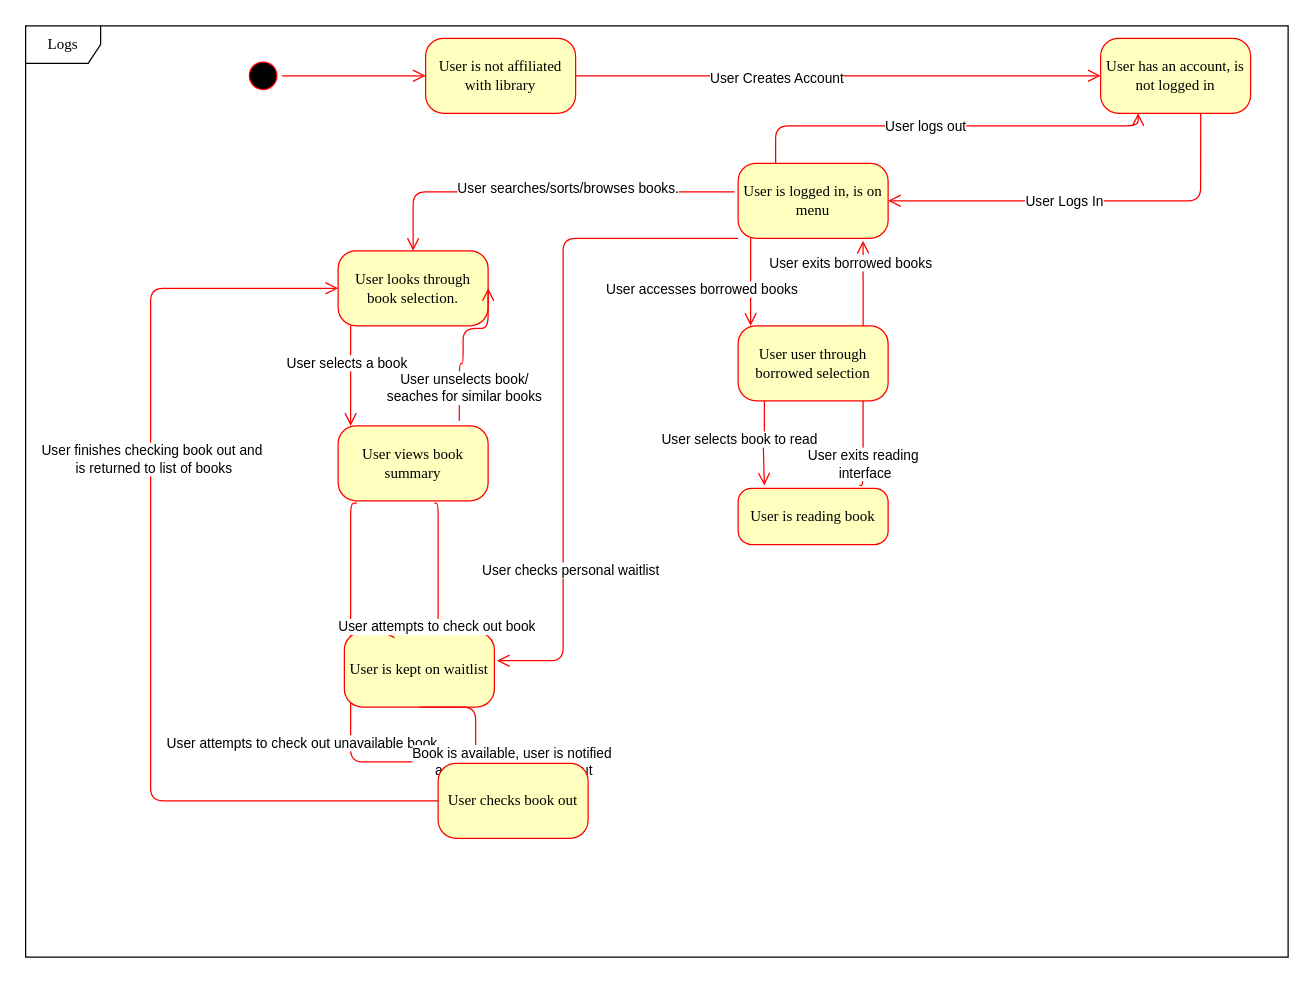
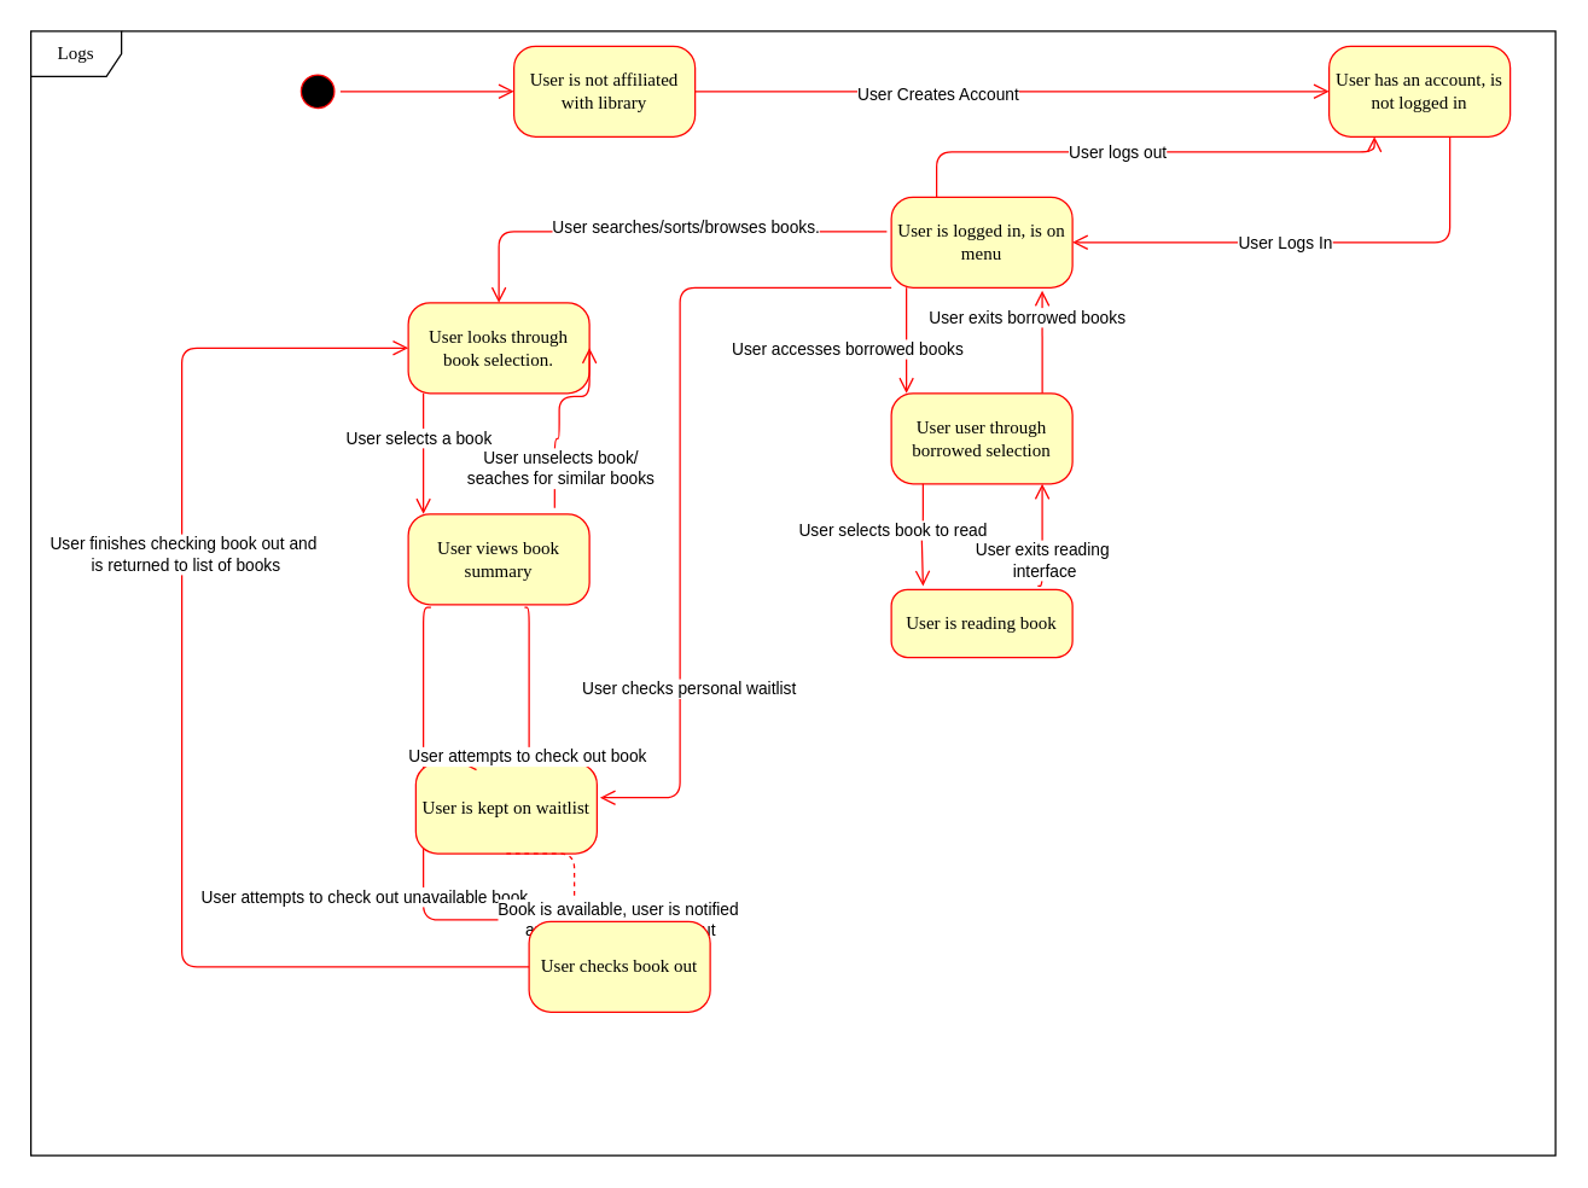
  <mxCell id="0" />
  <mxCell id="1" parent="0" />
  <mxCell id="2" value="" style="ellipse;html=1;shape=startState;fillColor=#000000;strokeColor=#ff0000;rounded=1;shadow=0;comic=0;labelBackgroundColor=none;fontFamily=Verdana;fontSize=12;fontColor=#000000;align=center;direction=south;" parent="1" vertex="1"><mxGeometry x="195" y="45" width="30" height="30" as="geometry" /></mxCell>
  <mxCell id="3" value="User views book summary" style="rounded=1;whiteSpace=wrap;html=1;arcSize=24;fillColor=#ffffc0;strokeColor=#ff0000;shadow=0;comic=0;labelBackgroundColor=none;fontFamily=Verdana;fontSize=12;fontColor=#000000;align=center;" parent="1" vertex="1"><mxGeometry x="270" y="340" width="120" height="60" as="geometry" /></mxCell>
  <mxCell id="4" value="User is not affiliated with library" style="rounded=1;whiteSpace=wrap;html=1;arcSize=24;fillColor=#ffffc0;strokeColor=#ff0000;shadow=0;comic=0;labelBackgroundColor=none;fontFamily=Verdana;fontSize=12;fontColor=#000000;align=center;" parent="1" vertex="1"><mxGeometry x="340" y="30" width="120" height="60" as="geometry" /></mxCell>
  <mxCell id="5" value="User has an account, is not logged in" style="rounded=1;whiteSpace=wrap;html=1;arcSize=24;fillColor=#ffffc0;strokeColor=#ff0000;shadow=0;comic=0;labelBackgroundColor=none;fontFamily=Verdana;fontSize=12;fontColor=#000000;align=center;" parent="1" vertex="1"><mxGeometry x="880" y="30" width="120" height="60" as="geometry" /></mxCell>
  <mxCell id="6" value="User is logged in, is on menu" style="rounded=1;whiteSpace=wrap;html=1;arcSize=24;fillColor=#ffffc0;strokeColor=#ff0000;shadow=0;comic=0;labelBackgroundColor=none;fontFamily=Verdana;fontSize=12;fontColor=#000000;align=center;" parent="1" vertex="1"><mxGeometry x="590" y="130" width="120" height="60" as="geometry" /></mxCell>
  <mxCell id="7" value="User looks through book selection." style="rounded=1;whiteSpace=wrap;html=1;arcSize=24;fillColor=#ffffc0;strokeColor=#ff0000;shadow=0;comic=0;labelBackgroundColor=none;fontFamily=Verdana;fontSize=12;fontColor=#000000;align=center;" parent="1" vertex="1"><mxGeometry x="270" y="200" width="120" height="60" as="geometry" /></mxCell>
  <mxCell id="8" value="Logs&lt;br&gt;" style="shape=umlFrame;whiteSpace=wrap;html=1;rounded=1;shadow=0;comic=0;labelBackgroundColor=none;strokeWidth=1;fontFamily=Verdana;fontSize=12;align=center;" parent="1" vertex="1"><mxGeometry x="20" y="20" width="1010" height="745" as="geometry" /></mxCell>
  <mxCell id="9" style="edgeStyle=orthogonalEdgeStyle;html=1;labelBackgroundColor=none;endArrow=open;endSize=8;strokeColor=#ff0000;fontFamily=Verdana;fontSize=12;align=left;" parent="1" source="2" target="4" edge="1"><mxGeometry relative="1" as="geometry" /></mxCell>
  <mxCell id="10" style="edgeStyle=orthogonalEdgeStyle;html=1;exitX=1;exitY=0.5;entryX=0;entryY=0.5;labelBackgroundColor=none;endArrow=open;endSize=8;strokeColor=#ff0000;fontFamily=Verdana;fontSize=12;align=left;entryDx=0;entryDy=0;exitDx=0;exitDy=0;" parent="1" source="4" target="5" edge="1"><mxGeometry relative="1" as="geometry"><mxPoint x="380" y="320" as="sourcePoint" /><mxPoint x="380" y="190" as="targetPoint" /></mxGeometry></mxCell>
  <mxCell id="11" value="User Creates Account" style="edgeLabel;html=1;align=center;verticalAlign=middle;resizable=0;points=[];" parent="10" vertex="1" connectable="0"><mxGeometry x="-0.24" y="-1" relative="1" as="geometry"><mxPoint as="offset" /></mxGeometry></mxCell>
  <mxCell id="12" style="edgeStyle=orthogonalEdgeStyle;html=1;exitX=0.25;exitY=0;entryX=0.25;entryY=1;labelBackgroundColor=none;endArrow=open;endSize=8;strokeColor=#ff0000;fontFamily=Verdana;fontSize=12;align=left;exitDx=0;exitDy=0;entryDx=0;entryDy=0;" parent="1" source="6" target="5" edge="1"><mxGeometry relative="1" as="geometry"><mxPoint x="350" y="180" as="sourcePoint" /><mxPoint x="510" y="180" as="targetPoint" /><Array as="points"><mxPoint x="620" y="100" /><mxPoint x="910" y="100" /></Array></mxGeometry></mxCell>
  <mxCell id="13" value="User logs out" style="edgeLabel;html=1;align=center;verticalAlign=middle;resizable=0;points=[];" parent="12" vertex="1" connectable="0"><mxGeometry x="-0.1" relative="1" as="geometry"><mxPoint as="offset" /></mxGeometry></mxCell>
  <mxCell id="14" style="edgeStyle=elbowEdgeStyle;html=1;labelBackgroundColor=none;endArrow=open;endSize=8;strokeColor=#ff0000;fontFamily=Verdana;fontSize=12;align=left;entryX=0.5;entryY=0;entryDx=0;entryDy=0;exitX=-0.025;exitY=0.383;exitDx=0;exitDy=0;exitPerimeter=0;" parent="1" source="6" target="7" edge="1"><mxGeometry relative="1" as="geometry"><mxPoint x="430" y="260" as="sourcePoint" /><mxPoint x="430" y="135" as="targetPoint" /><Array as="points"><mxPoint x="330" y="160" /></Array></mxGeometry></mxCell>
  <mxCell id="15" value="User searches/sorts/browses books." style="edgeLabel;html=1;align=center;verticalAlign=middle;resizable=0;points=[];" parent="14" vertex="1" connectable="0"><mxGeometry x="0.354" y="-2" relative="1" as="geometry"><mxPoint x="72" y="-1" as="offset" /></mxGeometry></mxCell>
  <mxCell id="16" style="edgeStyle=elbowEdgeStyle;html=1;labelBackgroundColor=none;endArrow=open;endSize=8;strokeColor=#ff0000;fontFamily=Verdana;fontSize=12;align=left;" parent="1" edge="1"><mxGeometry relative="1" as="geometry"><mxPoint x="280" y="260" as="sourcePoint" /><mxPoint x="280" y="340" as="targetPoint" /><Array as="points"><mxPoint x="280" y="310" /></Array></mxGeometry></mxCell>
  <mxCell id="17" value="User selects a book" style="edgeLabel;html=1;align=center;verticalAlign=middle;resizable=0;points=[];" parent="16" vertex="1" connectable="0"><mxGeometry x="-0.275" y="-4" relative="1" as="geometry"><mxPoint as="offset" /></mxGeometry></mxCell>
  <mxCell id="18" style="edgeStyle=orthogonalEdgeStyle;html=1;exitX=0.808;exitY=-0.067;entryX=1;entryY=0.5;labelBackgroundColor=none;endArrow=open;endSize=8;strokeColor=#ff0000;fontFamily=Verdana;fontSize=12;align=left;exitDx=0;exitDy=0;entryDx=0;entryDy=0;exitPerimeter=0;" parent="1" source="3" target="7" edge="1"><mxGeometry relative="1" as="geometry"><mxPoint x="500" y="393.5" as="sourcePoint" /><mxPoint x="790" y="353.5" as="targetPoint" /><Array as="points"><mxPoint x="367" y="290" /><mxPoint x="370" y="290" /><mxPoint x="370" y="262" /><mxPoint x="390" y="262" /></Array></mxGeometry></mxCell>
  <mxCell id="19" value="User unselects book/ &lt;br&gt;seaches for similar books" style="edgeLabel;html=1;align=center;verticalAlign=middle;resizable=0;points=[];" parent="18" vertex="1" connectable="0"><mxGeometry x="-0.1" relative="1" as="geometry"><mxPoint y="29" as="offset" /></mxGeometry></mxCell>
  <mxCell id="20" style="edgeStyle=elbowEdgeStyle;html=1;labelBackgroundColor=none;endArrow=open;endSize=8;strokeColor=#ff0000;fontFamily=Verdana;fontSize=12;align=left;exitX=0.125;exitY=1.033;exitDx=0;exitDy=0;exitPerimeter=0;entryX=0.083;entryY=-0.017;entryDx=0;entryDy=0;entryPerimeter=0;" parent="1" source="3" target="27" edge="1"><mxGeometry relative="1" as="geometry"><mxPoint x="333" y="400" as="sourcePoint" /><mxPoint x="280" y="580" as="targetPoint" /><Array as="points"><mxPoint x="280" y="590" /></Array></mxGeometry></mxCell>
  <mxCell id="21" value="User attempts to check out unavailable book" style="edgeLabel;html=1;align=center;verticalAlign=middle;resizable=0;points=[];" parent="20" vertex="1" connectable="0"><mxGeometry x="0.354" y="-2" relative="1" as="geometry"><mxPoint x="-38" y="-1" as="offset" /></mxGeometry></mxCell>
  <mxCell id="22" value="User is kept on waitlist" style="rounded=1;whiteSpace=wrap;html=1;arcSize=24;fillColor=#ffffc0;strokeColor=#ff0000;shadow=0;comic=0;labelBackgroundColor=none;fontFamily=Verdana;fontSize=12;fontColor=#000000;align=center;" parent="1" vertex="1"><mxGeometry x="275" y="505" width="120" height="60" as="geometry" /></mxCell>
  <mxCell id="23" style="edgeStyle=elbowEdgeStyle;html=1;labelBackgroundColor=none;endArrow=open;endSize=8;strokeColor=#ff0000;fontFamily=Verdana;fontSize=12;align=left;exitX=0.642;exitY=1.033;exitDx=0;exitDy=0;exitPerimeter=0;entryX=0.25;entryY=0;entryDx=0;entryDy=0;" parent="1" source="3" target="22" edge="1"><mxGeometry relative="1" as="geometry"><mxPoint x="540" y="412.5" as="sourcePoint" /><mxPoint x="540" y="692.5" as="targetPoint" /><Array as="points"><mxPoint x="350" y="440" /></Array></mxGeometry></mxCell>
  <mxCell id="24" value="User attempts to check out book" style="edgeLabel;html=1;align=center;verticalAlign=middle;resizable=0;points=[];" parent="23" vertex="1" connectable="0"><mxGeometry x="0.354" y="-2" relative="1" as="geometry"><mxPoint y="-1" as="offset" /></mxGeometry></mxCell>
- <mxCell id="25" style="edgeStyle=elbowEdgeStyle;html=1;labelBackgroundColor=none;endArrow=open;endSize=8;strokeColor=#ff0000;fontFamily=Verdana;fontSize=12;align=left;exitX=0.5;exitY=1;exitDx=0;exitDy=0;entryX=0.917;entryY=-0.05;entryDx=0;entryDy=0;entryPerimeter=0;" parent="1" source="22" target="27" edge="1"><mxGeometry relative="1" as="geometry"><mxPoint x="600" y="450" as="sourcePoint" /><mxPoint x="380" y="660" as="targetPoint" /><Array as="points"><mxPoint x="380" y="580" /></Array></mxGeometry></mxCell>
+ <mxCell id="25" style="edgeStyle=elbowEdgeStyle;html=1;labelBackgroundColor=none;endArrow=open;endSize=8;strokeColor=#ff0000;fontFamily=Verdana;fontSize=12;align=left;exitX=0.5;exitY=1;exitDx=0;exitDy=0;entryX=0.917;entryY=-0.05;entryDx=0;entryDy=0;entryPerimeter=0;dashed=1;" parent="1" source="22" target="27" edge="1"><mxGeometry relative="1" as="geometry"><mxPoint x="600" y="450" as="sourcePoint" /><mxPoint x="380" y="660" as="targetPoint" /><Array as="points"><mxPoint x="380" y="580" /></Array></mxGeometry></mxCell>
  <mxCell id="26" value="Book is available, user is notified&lt;br&gt;&amp;nbsp;and attempts to check out" style="edgeLabel;html=1;align=center;verticalAlign=middle;resizable=0;points=[];" parent="25" vertex="1" connectable="0"><mxGeometry x="0.354" y="-2" relative="1" as="geometry"><mxPoint x="2" y="-1" as="offset" /></mxGeometry></mxCell>
  <mxCell id="27" value="User checks book out" style="rounded=1;whiteSpace=wrap;html=1;arcSize=24;fillColor=#ffffc0;strokeColor=#ff0000;shadow=0;comic=0;labelBackgroundColor=none;fontFamily=Verdana;fontSize=12;fontColor=#000000;align=center;" parent="1" vertex="1"><mxGeometry x="350" y="610" width="120" height="60" as="geometry" /></mxCell>
  <mxCell id="28" style="edgeStyle=elbowEdgeStyle;html=1;labelBackgroundColor=none;endArrow=open;endSize=8;strokeColor=#ff0000;fontFamily=Verdana;fontSize=12;align=left;exitX=0;exitY=0.5;exitDx=0;exitDy=0;entryX=0;entryY=0.5;entryDx=0;entryDy=0;" parent="1" source="27" target="7" edge="1"><mxGeometry relative="1" as="geometry"><mxPoint x="495" y="660" as="sourcePoint" /><mxPoint x="490" y="867" as="targetPoint" /><Array as="points"><mxPoint x="120" y="420" /></Array></mxGeometry></mxCell>
  <mxCell id="29" value="User finishes checking book out and&lt;br&gt;&amp;nbsp;is returned to list of books" style="edgeLabel;html=1;align=center;verticalAlign=middle;resizable=0;points=[];" parent="28" vertex="1" connectable="0"><mxGeometry x="0.354" y="-2" relative="1" as="geometry"><mxPoint x="-2" y="31" as="offset" /></mxGeometry></mxCell>
  <mxCell id="30" style="edgeStyle=elbowEdgeStyle;html=1;labelBackgroundColor=none;endArrow=open;endSize=8;strokeColor=#ff0000;fontFamily=Verdana;fontSize=12;align=left;entryX=1.017;entryY=0.383;entryDx=0;entryDy=0;exitX=0;exitY=1;exitDx=0;exitDy=0;entryPerimeter=0;" parent="1" source="6" target="22" edge="1"><mxGeometry relative="1" as="geometry"><mxPoint x="667" y="240" as="sourcePoint" /><mxPoint x="410" y="287" as="targetPoint" /><Array as="points"><mxPoint x="450" y="280" /></Array></mxGeometry></mxCell>
  <mxCell id="31" value="User checks personal waitlist" style="edgeLabel;html=1;align=center;verticalAlign=middle;resizable=0;points=[];" parent="30" vertex="1" connectable="0"><mxGeometry x="-0.002" y="-3" relative="1" as="geometry"><mxPoint x="8" y="140" as="offset" /></mxGeometry></mxCell>
  <mxCell id="32" value="User user through borrowed selection" style="rounded=1;whiteSpace=wrap;html=1;arcSize=24;fillColor=#ffffc0;strokeColor=#ff0000;shadow=0;comic=0;labelBackgroundColor=none;fontFamily=Verdana;fontSize=12;fontColor=#000000;align=center;" parent="1" vertex="1"><mxGeometry x="590" y="260" width="120" height="60" as="geometry" /></mxCell>
  <mxCell id="33" style="edgeStyle=orthogonalEdgeStyle;html=1;exitX=0.25;exitY=1;labelBackgroundColor=none;endArrow=open;endSize=8;strokeColor=#ff0000;fontFamily=Verdana;fontSize=12;align=left;exitDx=0;exitDy=0;" parent="1" edge="1"><mxGeometry relative="1" as="geometry"><mxPoint x="600" y="190" as="sourcePoint" /><mxPoint x="600" y="260" as="targetPoint" /><Array as="points"><mxPoint x="600" y="260" /></Array></mxGeometry></mxCell>
  <mxCell id="34" value="User accesses borrowed books" style="edgeLabel;html=1;align=center;verticalAlign=middle;resizable=0;points=[];" parent="33" connectable="0" vertex="1"><mxGeometry x="-0.24" y="-1" relative="1" as="geometry"><mxPoint x="-39" y="13" as="offset" /></mxGeometry></mxCell>
  <mxCell id="35" style="edgeStyle=orthogonalEdgeStyle;html=1;labelBackgroundColor=none;endArrow=open;endSize=8;strokeColor=#ff0000;fontFamily=Verdana;fontSize=12;align=left;entryX=0.833;entryY=1.033;entryDx=0;entryDy=0;entryPerimeter=0;" parent="1" target="6" edge="1"><mxGeometry relative="1" as="geometry"><mxPoint x="690" y="260" as="sourcePoint" /><mxPoint x="610" y="270" as="targetPoint" /><Array as="points"><mxPoint x="690" y="260" /></Array></mxGeometry></mxCell>
  <mxCell id="36" value="User exits borrowed books" style="edgeLabel;html=1;align=center;verticalAlign=middle;resizable=0;points=[];" parent="35" connectable="0" vertex="1"><mxGeometry x="-0.24" y="-1" relative="1" as="geometry"><mxPoint x="-11" y="-24" as="offset" /></mxGeometry></mxCell>
  <mxCell id="37" value="User is reading book" style="rounded=1;whiteSpace=wrap;html=1;arcSize=24;fillColor=#ffffc0;strokeColor=#ff0000;shadow=0;comic=0;labelBackgroundColor=none;fontFamily=Verdana;fontSize=12;fontColor=#000000;align=center;" parent="1" vertex="1"><mxGeometry x="590" y="390" width="120" height="45" as="geometry" /></mxCell>
  <mxCell id="38" style="edgeStyle=orthogonalEdgeStyle;html=1;labelBackgroundColor=none;endArrow=open;endSize=8;strokeColor=#ff0000;fontFamily=Verdana;fontSize=12;align=left;entryX=0.175;entryY=-0.05;entryDx=0;entryDy=0;entryPerimeter=0;" parent="1" target="37" edge="1"><mxGeometry relative="1" as="geometry"><mxPoint x="611" y="320" as="sourcePoint" /><mxPoint x="610" y="270" as="targetPoint" /><Array as="points"><mxPoint x="611" y="350" /><mxPoint x="610" y="350" /></Array></mxGeometry></mxCell>
  <mxCell id="39" value="User selects book to read" style="edgeLabel;html=1;align=center;verticalAlign=middle;resizable=0;points=[];" parent="38" connectable="0" vertex="1"><mxGeometry x="-0.24" y="-1" relative="1" as="geometry"><mxPoint x="-20" y="4" as="offset" /></mxGeometry></mxCell>
- <mxCell id="40" style="edgeStyle=orthogonalEdgeStyle;html=1;labelBackgroundColor=none;endArrow=none;endSize=8;strokeColor=#ff0000;fontFamily=Verdana;fontSize=12;align=left;entryX=0.833;entryY=1;entryDx=0;entryDy=0;entryPerimeter=0;exitX=0.808;exitY=-0.05;exitDx=0;exitDy=0;exitPerimeter=0;" parent="1" source="37" target="32" edge="1"><mxGeometry relative="1" as="geometry"><mxPoint x="621" y="330" as="sourcePoint" /><mxPoint x="621" y="397" as="targetPoint" /><Array as="points"><mxPoint x="690" y="387" /></Array></mxGeometry></mxCell>
+ <mxCell id="40" style="edgeStyle=orthogonalEdgeStyle;html=1;labelBackgroundColor=none;endArrow=open;endSize=8;strokeColor=#ff0000;fontFamily=Verdana;fontSize=12;align=left;entryX=0.833;entryY=1;entryDx=0;entryDy=0;entryPerimeter=0;exitX=0.808;exitY=-0.05;exitDx=0;exitDy=0;exitPerimeter=0;" parent="1" source="37" target="32" edge="1"><mxGeometry relative="1" as="geometry"><mxPoint x="621" y="330" as="sourcePoint" /><mxPoint x="621" y="397" as="targetPoint" /><Array as="points"><mxPoint x="690" y="387" /></Array></mxGeometry></mxCell>
  <mxCell id="41" value="User exits reading&lt;br&gt;&amp;nbsp;interface" style="edgeLabel;html=1;align=center;verticalAlign=middle;resizable=0;points=[];" parent="40" connectable="0" vertex="1"><mxGeometry x="-0.24" y="-1" relative="1" as="geometry"><mxPoint x="-1" y="7" as="offset" /></mxGeometry></mxCell>
  <mxCell id="42" style="edgeStyle=elbowEdgeStyle;html=1;labelBackgroundColor=none;endArrow=open;endSize=8;strokeColor=#ff0000;fontFamily=Verdana;fontSize=12;align=left;exitX=0.667;exitY=1;exitDx=0;exitDy=0;exitPerimeter=0;entryX=1;entryY=0.5;entryDx=0;entryDy=0;" edge="1" parent="1" source="5" target="6"><mxGeometry relative="1" as="geometry"><mxPoint x="990" y="160" as="sourcePoint" /><mxPoint x="970" y="260" as="targetPoint" /><Array as="points"><mxPoint x="960" y="180" /></Array></mxGeometry></mxCell>
  <mxCell id="43" value="User Logs In" style="edgeLabel;html=1;align=center;verticalAlign=middle;resizable=0;points=[];" vertex="1" connectable="0" parent="42"><mxGeometry x="-0.275" y="-4" relative="1" as="geometry"><mxPoint x="-64" y="4" as="offset" /></mxGeometry></mxCell>
